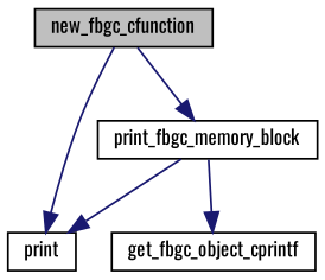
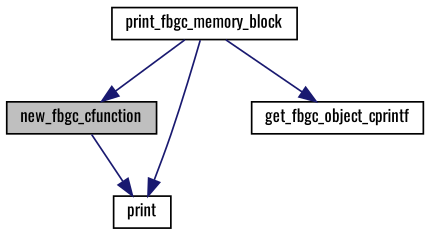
  digraph {
    fontname=Oswald
    rankdir=TB
    node [color=black fillcolor=white fontname=Oswald fontsize=10 shape=record style=filled]
    edge [color=midnightblue fontname=Oswald fontsize=10 labelfontname=Helvetica labelfontsize=10 style=solid]
    n1 [fillcolor=grey75 fontcolor=black height=0.2 label=new_fbgc_cfunction width=0.4]
    n2 [height=0.2 label=print_fbgc_memory_block width=0.4]
    n3 [height=0.2 label=print width=0.4]
    n4 [height=0.2 label=get_fbgc_object_cprintf width=0.4]
-   n1 -> n2
+   n2 -> n1
    n1 -> n3
    n2 -> n3
    n2 -> n4
  }
